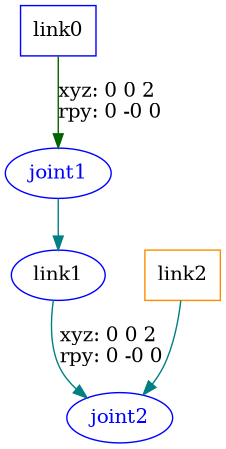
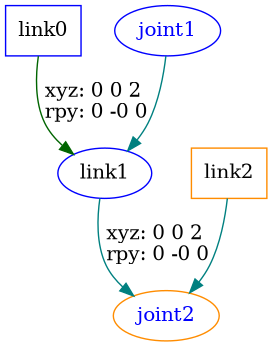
  digraph {
    node [color=blue shape=ellipse]
    edge [color=teal]
    n1 [label=link0 shape=box]
    joint1 [fontcolor=blue]
    n3 [label=link1]
-   joint2 [fontcolor=blue]
+   joint2 [color=darkorange fontcolor=blue]
    n5 [color=darkorange label=link2 shape=box]
-   n1 -> joint1 [color=darkgreen label="xyz: 0 0 2 \nrpy: 0 -0 0"]
+   n1 -> n3 [color=darkgreen label="xyz: 0 0 2 \nrpy: 0 -0 0"]
    joint1 -> n3
    n3 -> joint2 [label="xyz: 0 0 2 \nrpy: 0 -0 0"]
    n5 -> joint2
  }
